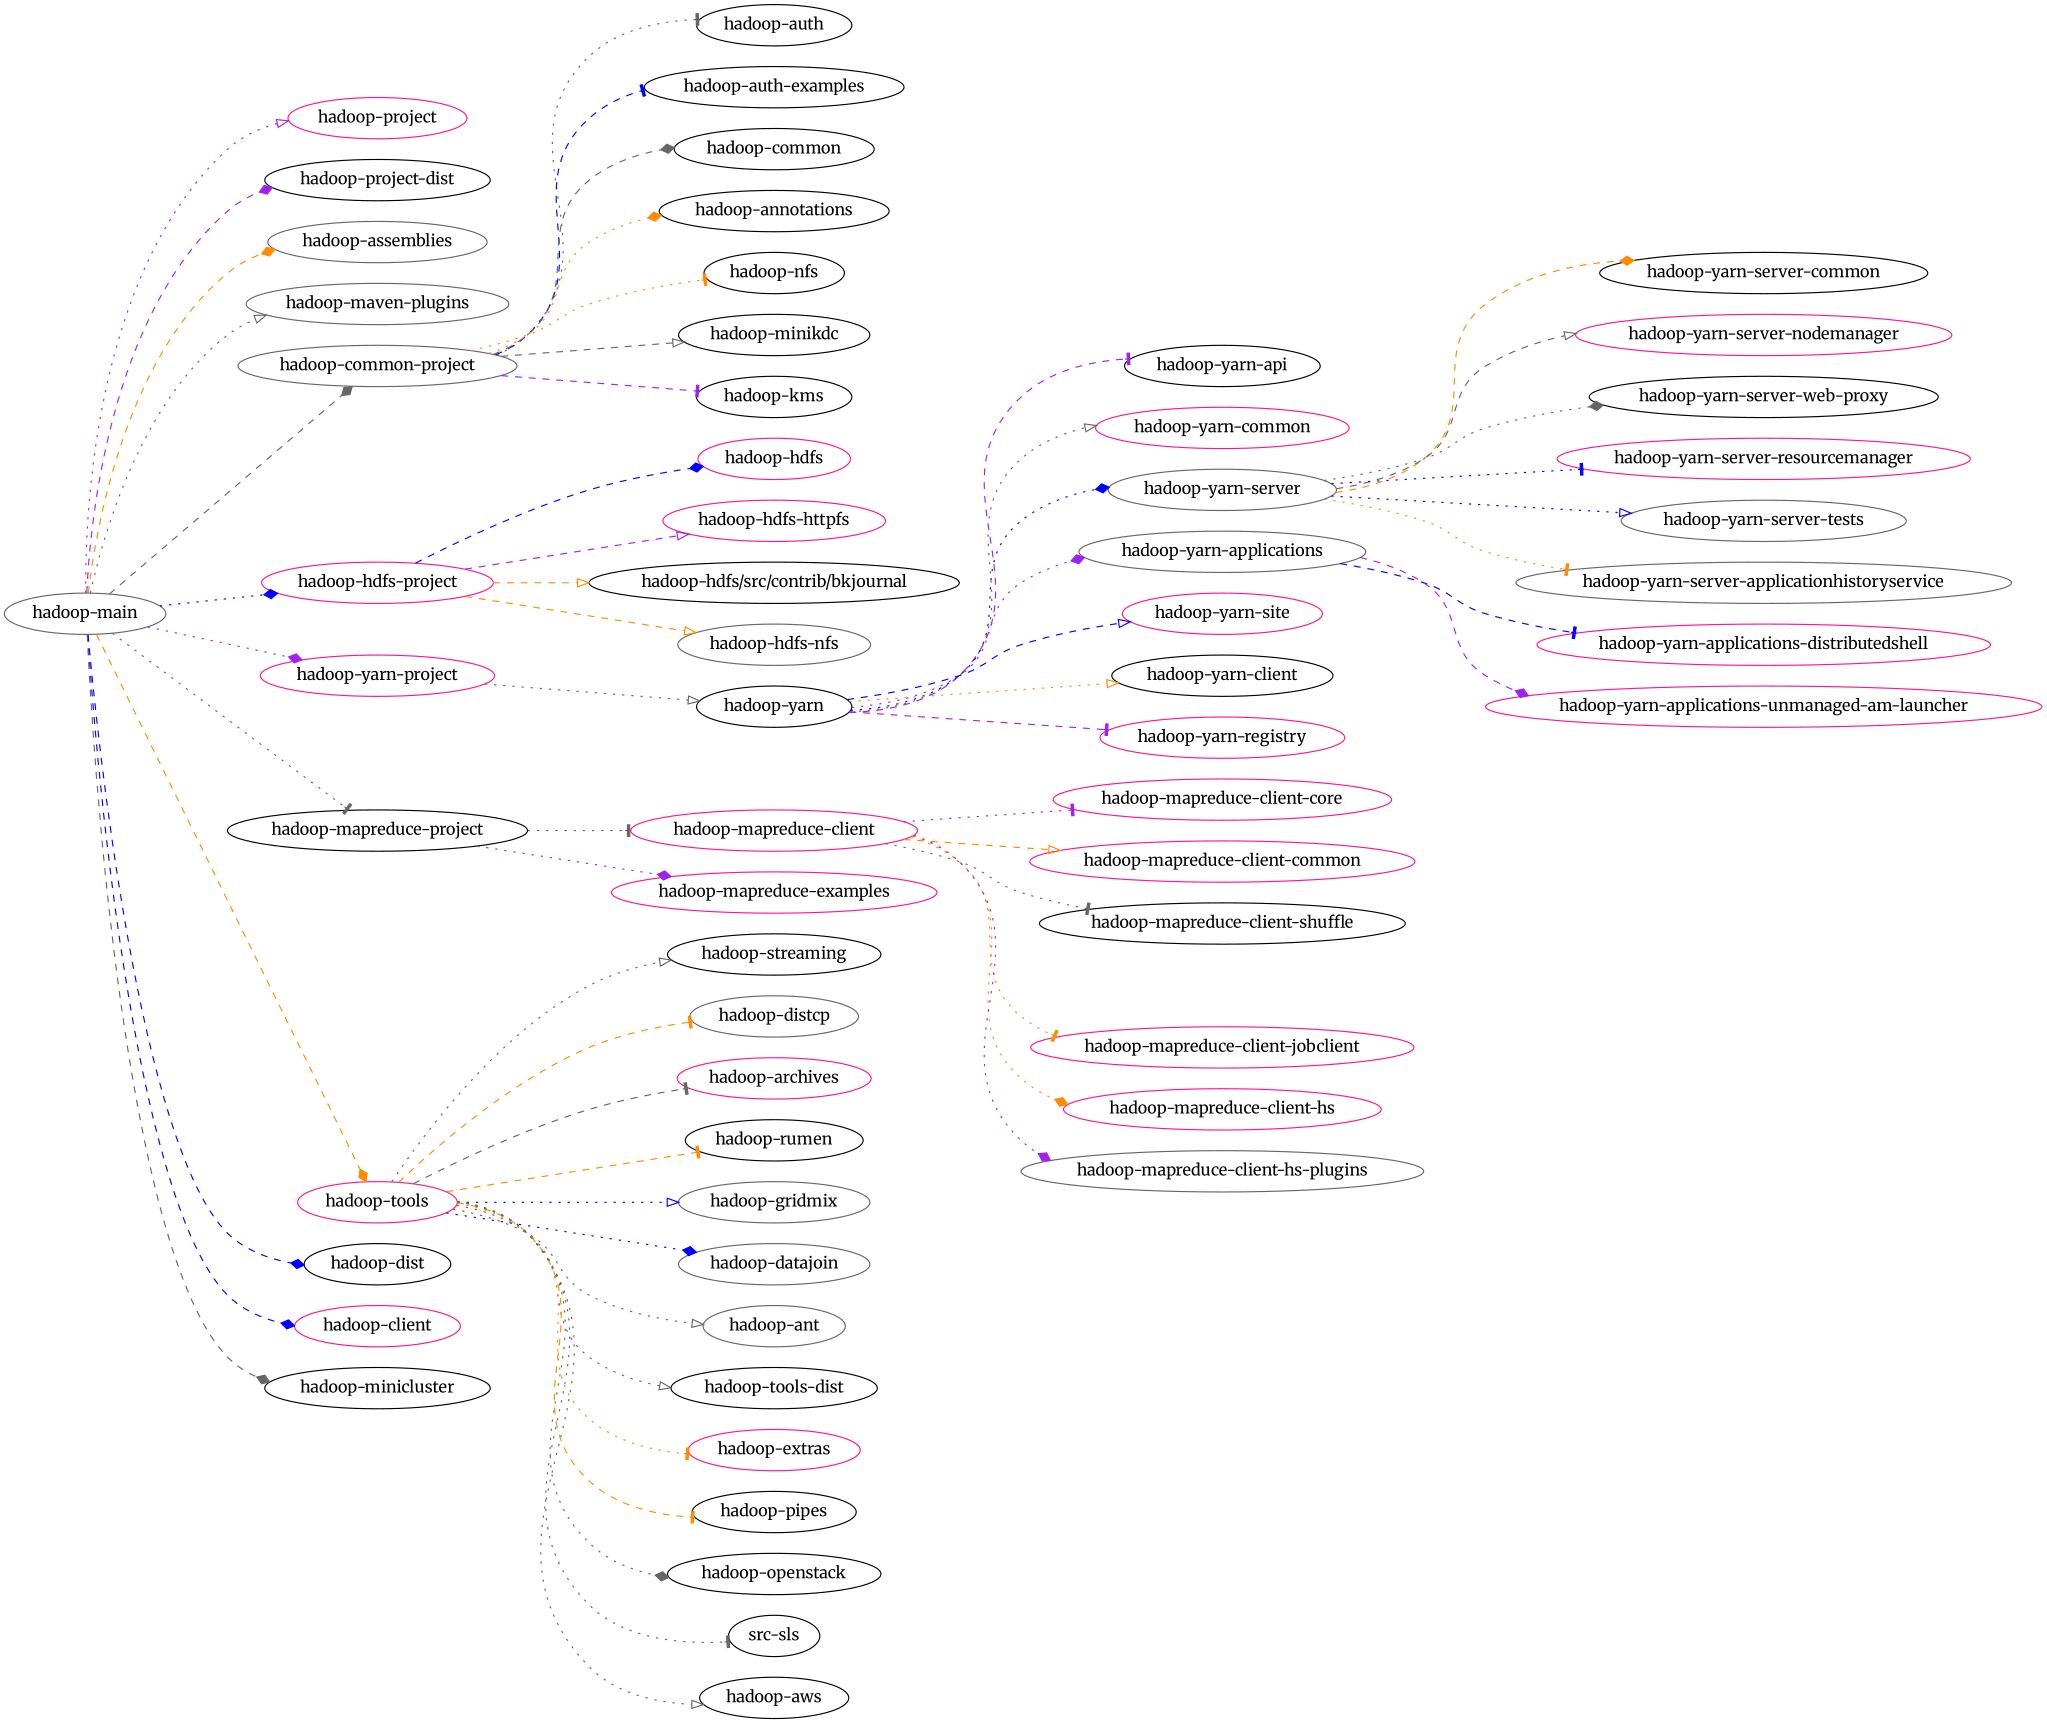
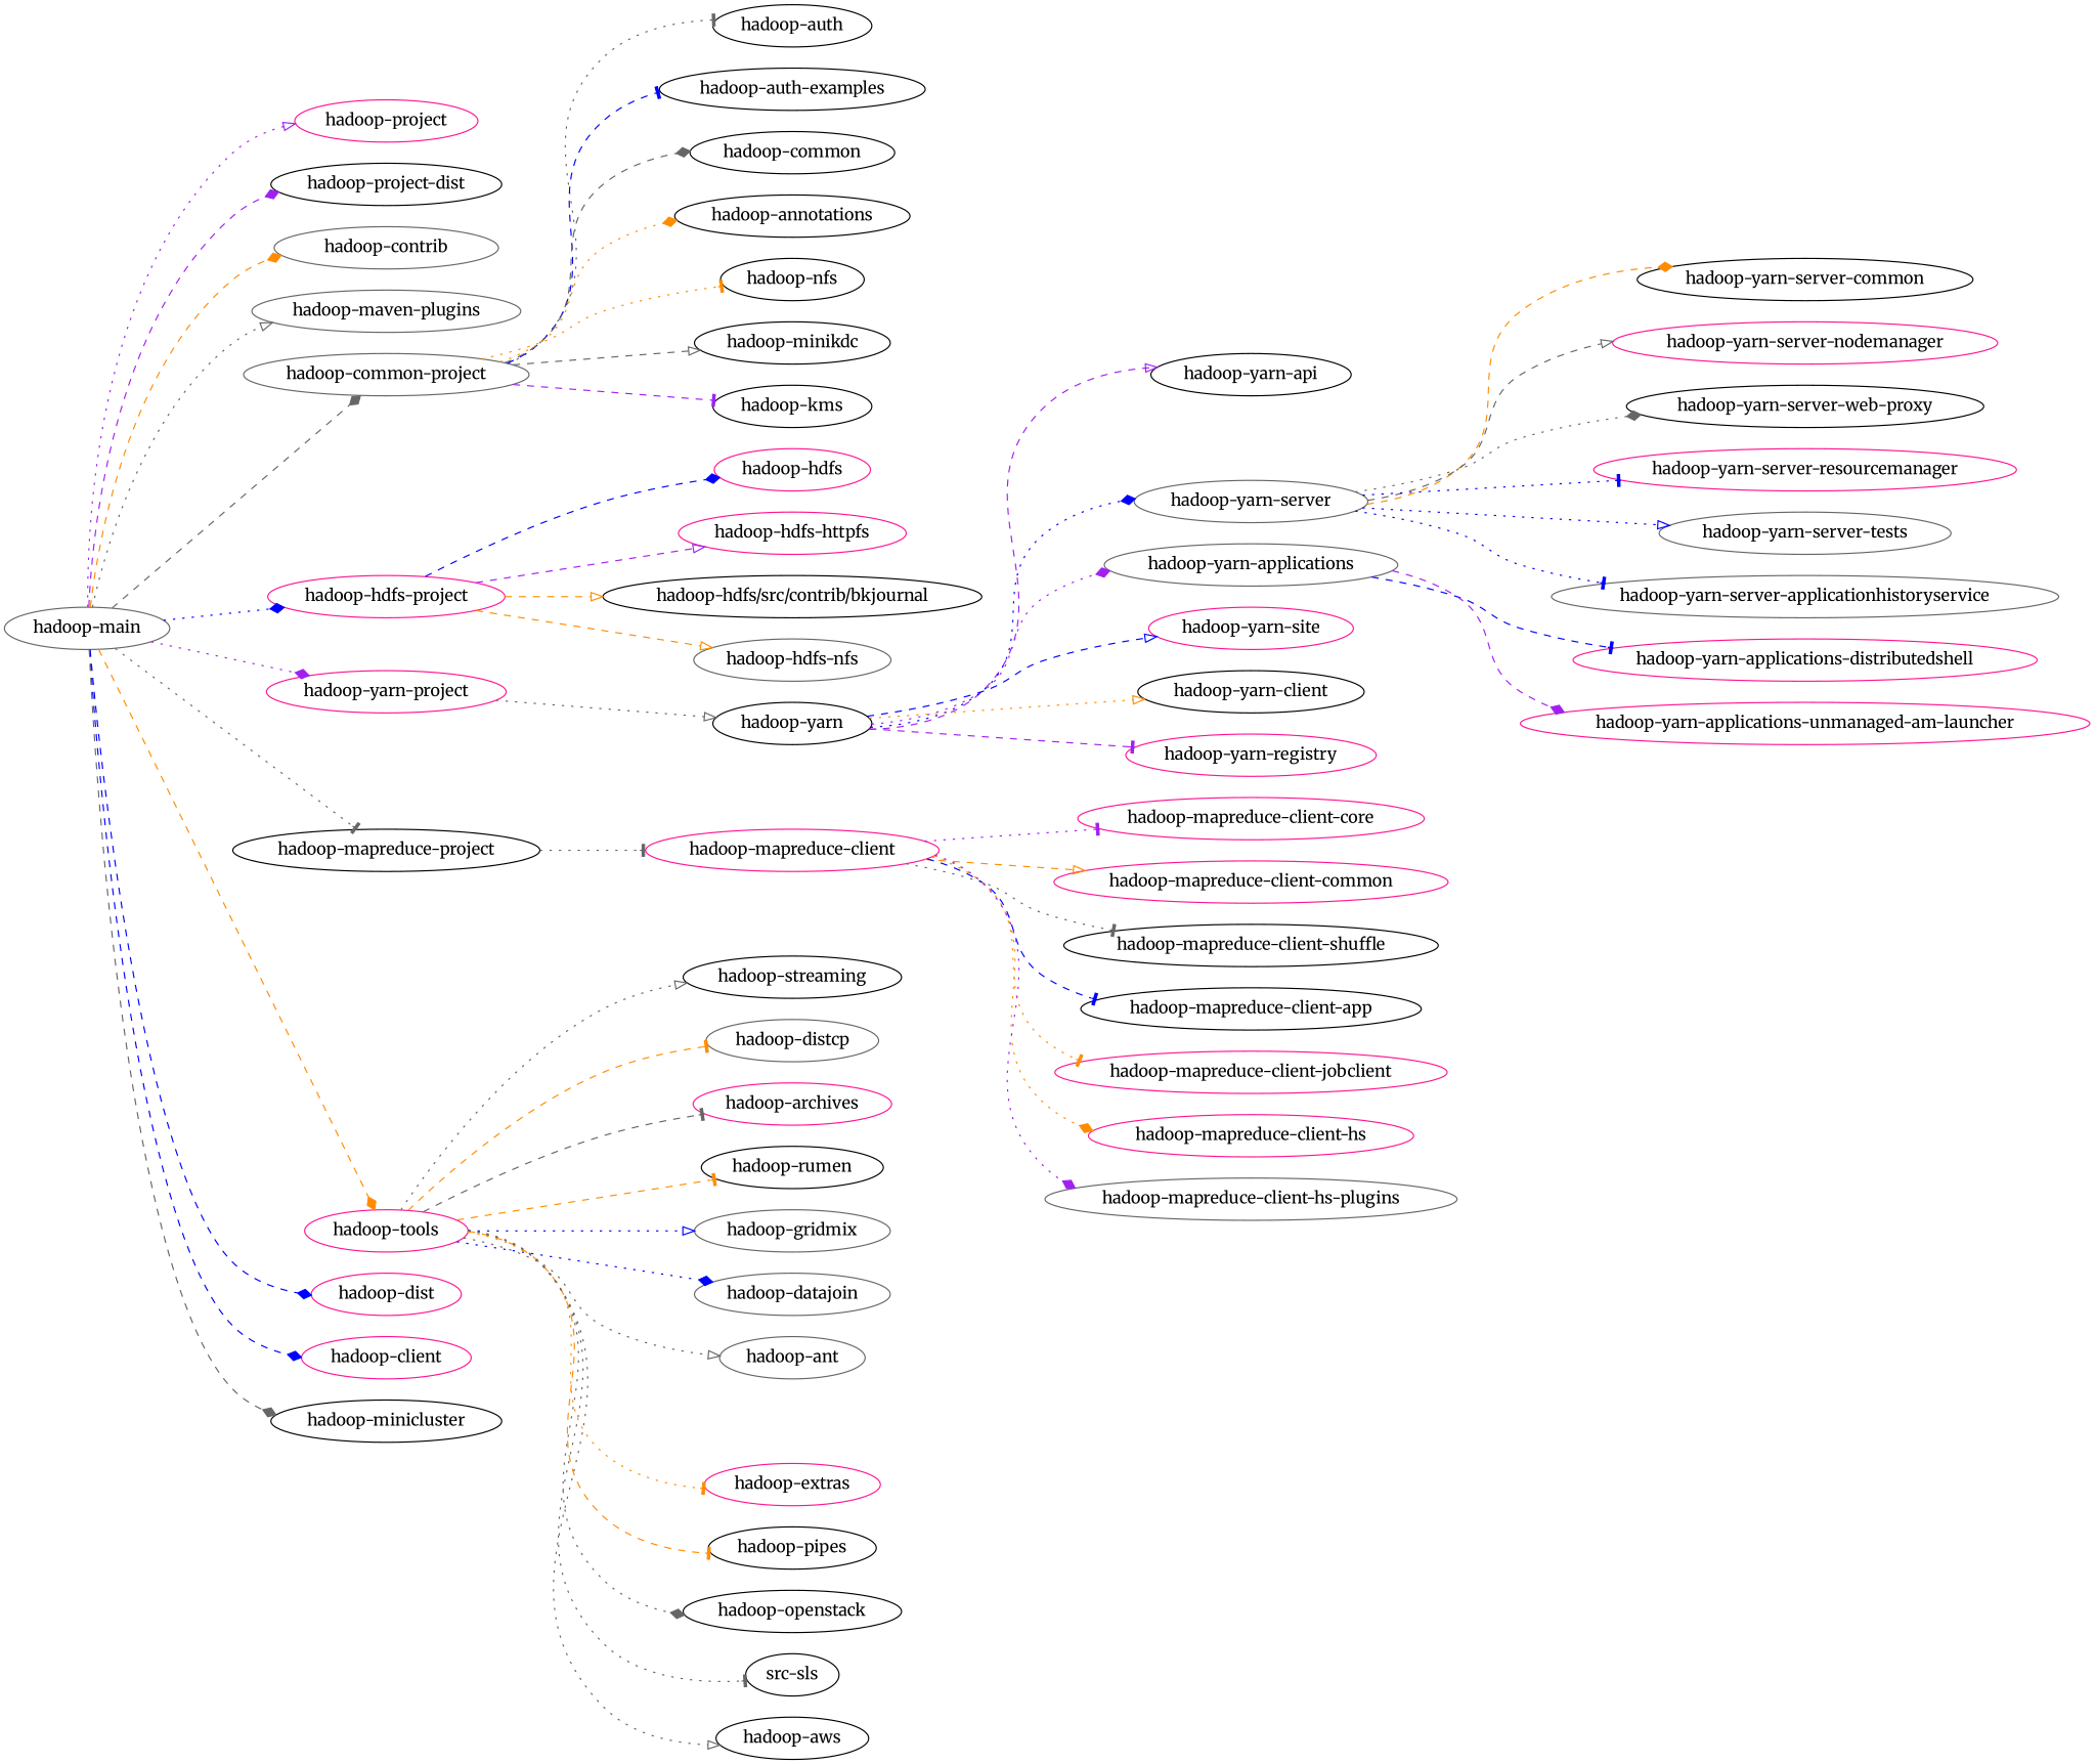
  digraph {
    fontname=Merriweather
    rankdir=LR
    ranksep=.75
    node [color=black fontname=Merriweather]
    edge [arrowhead=diamond color=gray40 fontname=Merriweather style=dotted]
    "hadoop-main" [color=gray40]
    "hadoop-project" [color=deeppink]
    "hadoop-project-dist"
-   "hadoop-assemblies" [color=gray40]
+   "hadoop-assemblies" [color=gray40 label="hadoop-contrib"]
    "hadoop-maven-plugins" [color=gray40]
    "hadoop-common-project" [color=gray40]
    "hadoop-hdfs-project" [color=deeppink]
    "hadoop-yarn-project" [color=deeppink]
    "hadoop-mapreduce-project"
    "hadoop-tools" [color=deeppink]
-   "hadoop-dist"
+   "hadoop-dist" [color=deeppink]
    "hadoop-client" [color=deeppink]
    "hadoop-minicluster"
    "hadoop-auth"
    "hadoop-auth-examples"
    "hadoop-common"
    "hadoop-annotations"
    "hadoop-nfs"
    "hadoop-minikdc"
    "hadoop-kms"
    "hadoop-hdfs" [color=deeppink]
    "hadoop-hdfs-httpfs" [color=deeppink]
    "hadoop-hdfs/src/contrib/bkjournal"
    "hadoop-hdfs-nfs" [color=gray40]
    "hadoop-yarn"
    "hadoop-mapreduce-client" [color=deeppink]
-   "hadoop-mapreduce-examples" [color=deeppink]
    "hadoop-streaming"
    "hadoop-distcp" [color=gray40]
    "hadoop-archives" [color=deeppink]
    "hadoop-rumen"
    "hadoop-gridmix" [color=gray40]
    "hadoop-datajoin" [color=gray40]
    "hadoop-ant" [color=gray40]
-   "hadoop-tools-dist"
    "hadoop-extras" [color=deeppink]
    "hadoop-pipes"
    "hadoop-openstack"
    n39 [label="src-sls"]
    "hadoop-aws"
    "hadoop-yarn-api"
-   "hadoop-yarn-common" [color=deeppink]
    "hadoop-yarn-server" [color=gray40]
    "hadoop-yarn-applications" [color=gray40]
    "hadoop-yarn-site" [color=deeppink]
    "hadoop-yarn-client"
    "hadoop-yarn-registry" [color=deeppink]
    "hadoop-mapreduce-client-core" [color=deeppink]
    "hadoop-mapreduce-client-common" [color=deeppink]
    "hadoop-mapreduce-client-shuffle"
+   "hadoop-mapreduce-client-app"
    "hadoop-mapreduce-client-jobclient" [color=deeppink]
    "hadoop-mapreduce-client-hs" [color=deeppink]
    "hadoop-mapreduce-client-hs-plugins" [color=gray40]
    "hadoop-yarn-server-common"
    "hadoop-yarn-server-nodemanager" [color=deeppink]
    "hadoop-yarn-server-web-proxy"
    "hadoop-yarn-server-resourcemanager" [color=deeppink]
    "hadoop-yarn-server-tests" [color=gray40]
    "hadoop-yarn-server-applicationhistoryservice" [color=gray40]
    "hadoop-yarn-applications-distributedshell" [color=deeppink]
    "hadoop-yarn-applications-unmanaged-am-launcher" [color=deeppink]
    "hadoop-main" -> "hadoop-project" [arrowhead=onormal color=purple]
    "hadoop-main" -> "hadoop-project-dist" [color=purple style=dashed]
    "hadoop-main" -> "hadoop-assemblies" [color=darkorange style=dashed]
    "hadoop-main" -> "hadoop-maven-plugins" [arrowhead=onormal]
    "hadoop-main" -> "hadoop-common-project" [style=dashed]
    "hadoop-main" -> "hadoop-hdfs-project" [color=blue]
    "hadoop-main" -> "hadoop-yarn-project" [color=purple]
    "hadoop-main" -> "hadoop-mapreduce-project" [arrowhead=tee]
    "hadoop-main" -> "hadoop-tools" [color=darkorange style=dashed]
    "hadoop-main" -> "hadoop-dist" [color=blue style=dashed]
    "hadoop-main" -> "hadoop-client" [color=blue style=dashed]
    "hadoop-main" -> "hadoop-minicluster" [style=dashed]
    "hadoop-common-project" -> "hadoop-auth" [arrowhead=tee]
    "hadoop-common-project" -> "hadoop-auth-examples" [arrowhead=tee color=blue style=dashed]
    "hadoop-common-project" -> "hadoop-common" [style=dashed]
    "hadoop-common-project" -> "hadoop-annotations" [color=darkorange]
    "hadoop-common-project" -> "hadoop-nfs" [arrowhead=tee color=darkorange]
    "hadoop-common-project" -> "hadoop-minikdc" [arrowhead=onormal style=dashed]
    "hadoop-common-project" -> "hadoop-kms" [arrowhead=tee color=purple style=dashed]
    "hadoop-hdfs-project" -> "hadoop-hdfs" [color=blue style=dashed]
    "hadoop-hdfs-project" -> "hadoop-hdfs-httpfs" [arrowhead=onormal color=purple style=dashed]
    "hadoop-hdfs-project" -> "hadoop-hdfs/src/contrib/bkjournal" [arrowhead=onormal color=darkorange style=dashed]
    "hadoop-hdfs-project" -> "hadoop-hdfs-nfs" [arrowhead=onormal color=darkorange style=dashed]
    "hadoop-yarn-project" -> "hadoop-yarn" [arrowhead=onormal]
    "hadoop-mapreduce-project" -> "hadoop-mapreduce-client" [arrowhead=tee]
-   "hadoop-mapreduce-project" -> "hadoop-mapreduce-examples" [color=purple]
    "hadoop-tools" -> "hadoop-streaming" [arrowhead=onormal]
    "hadoop-tools" -> "hadoop-distcp" [arrowhead=tee color=darkorange style=dashed]
    "hadoop-tools" -> "hadoop-archives" [arrowhead=tee style=dashed]
    "hadoop-tools" -> "hadoop-rumen" [arrowhead=tee color=darkorange style=dashed]
    "hadoop-tools" -> "hadoop-gridmix" [arrowhead=onormal color=blue]
    "hadoop-tools" -> "hadoop-datajoin" [color=blue]
    "hadoop-tools" -> "hadoop-ant" [arrowhead=onormal]
-   "hadoop-tools" -> "hadoop-tools-dist" [arrowhead=onormal]
    "hadoop-tools" -> "hadoop-extras" [arrowhead=tee color=darkorange]
    "hadoop-tools" -> "hadoop-pipes" [arrowhead=tee color=darkorange style=dashed]
    "hadoop-tools" -> "hadoop-openstack"
    "hadoop-tools" -> n39 [arrowhead=tee]
    "hadoop-tools" -> "hadoop-aws" [arrowhead=onormal]
-   "hadoop-yarn" -> "hadoop-yarn-api" [arrowhead=tee color=purple style=dashed]
-   "hadoop-yarn" -> "hadoop-yarn-common" [arrowhead=onormal]
+   "hadoop-yarn" -> "hadoop-yarn-api" [arrowhead=onormal color=purple style=dashed]
    "hadoop-yarn" -> "hadoop-yarn-server" [color=blue]
    "hadoop-yarn" -> "hadoop-yarn-applications" [color=purple]
    "hadoop-yarn" -> "hadoop-yarn-site" [arrowhead=onormal color=blue style=dashed]
    "hadoop-yarn" -> "hadoop-yarn-client" [arrowhead=onormal color=darkorange]
    "hadoop-yarn" -> "hadoop-yarn-registry" [arrowhead=tee color=purple style=dashed]
    "hadoop-mapreduce-client" -> "hadoop-mapreduce-client-core" [arrowhead=tee color=purple]
    "hadoop-mapreduce-client" -> "hadoop-mapreduce-client-common" [arrowhead=onormal color=darkorange style=dashed]
    "hadoop-mapreduce-client" -> "hadoop-mapreduce-client-shuffle" [arrowhead=tee]
+   "hadoop-mapreduce-client" -> "hadoop-mapreduce-client-app" [arrowhead=tee color=blue style=dashed]
    "hadoop-mapreduce-client" -> "hadoop-mapreduce-client-jobclient" [arrowhead=tee color=darkorange]
    "hadoop-mapreduce-client" -> "hadoop-mapreduce-client-hs" [color=darkorange]
    "hadoop-mapreduce-client" -> "hadoop-mapreduce-client-hs-plugins" [color=purple]
    "hadoop-yarn-server" -> "hadoop-yarn-server-common" [color=darkorange style=dashed]
    "hadoop-yarn-server" -> "hadoop-yarn-server-nodemanager" [arrowhead=onormal style=dashed]
    "hadoop-yarn-server" -> "hadoop-yarn-server-web-proxy"
    "hadoop-yarn-server" -> "hadoop-yarn-server-resourcemanager" [arrowhead=tee color=blue]
    "hadoop-yarn-server" -> "hadoop-yarn-server-tests" [arrowhead=onormal color=blue]
-   "hadoop-yarn-server" -> "hadoop-yarn-server-applicationhistoryservice" [arrowhead=tee color=darkorange]
+   "hadoop-yarn-server" -> "hadoop-yarn-server-applicationhistoryservice" [arrowhead=tee color=blue]
    "hadoop-yarn-applications" -> "hadoop-yarn-applications-distributedshell" [arrowhead=tee color=blue style=dashed]
    "hadoop-yarn-applications" -> "hadoop-yarn-applications-unmanaged-am-launcher" [color=purple style=dashed]
  }
